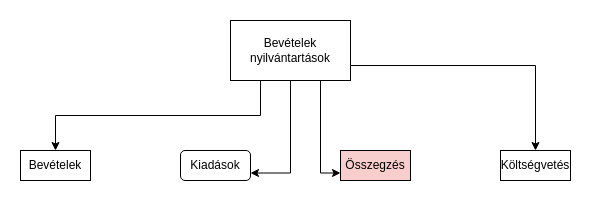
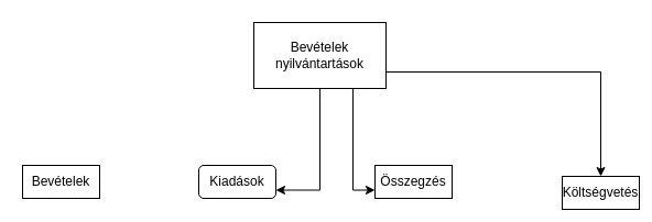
  <mxCell id="0" />
  <mxCell id="1" parent="0" />
  <mxCell id="2" value="Bevételek" style="rounded=0;whiteSpace=wrap;html=1;" vertex="1" parent="1"><mxGeometry x="20" y="150" width="70" height="30" as="geometry" /></mxCell>
  <mxCell id="3" value="Kiadások" style="whiteSpace=wrap;html=1;rounded=1;" vertex="1" parent="1"><mxGeometry x="180" y="150" width="70" height="30" as="geometry" /></mxCell>
- <mxCell id="4" style="edgeStyle=orthogonalEdgeStyle;rounded=0;orthogonalLoop=1;jettySize=auto;html=1;exitX=0.25;exitY=1;exitDx=0;exitDy=0;entryX=0.5;entryY=0;entryDx=0;entryDy=0;" edge="1" parent="1" source="8" target="2"><mxGeometry relative="1" as="geometry" /></mxCell>
  <mxCell id="5" style="edgeStyle=orthogonalEdgeStyle;rounded=0;orthogonalLoop=1;jettySize=auto;html=1;exitX=0.5;exitY=1;exitDx=0;exitDy=0;entryX=1;entryY=0.75;entryDx=0;entryDy=0;" edge="1" parent="1" source="8" target="3"><mxGeometry relative="1" as="geometry" /></mxCell>
  <mxCell id="6" style="edgeStyle=orthogonalEdgeStyle;rounded=0;orthogonalLoop=1;jettySize=auto;html=1;exitX=0.75;exitY=1;exitDx=0;exitDy=0;entryX=0;entryY=0.75;entryDx=0;entryDy=0;" edge="1" parent="1" source="8" target="10"><mxGeometry relative="1" as="geometry" /></mxCell>
  <mxCell id="7" style="edgeStyle=orthogonalEdgeStyle;rounded=0;orthogonalLoop=1;jettySize=auto;html=1;exitX=1;exitY=0.75;exitDx=0;exitDy=0;entryX=0.5;entryY=0;entryDx=0;entryDy=0;" edge="1" parent="1" source="8" target="9"><mxGeometry relative="1" as="geometry" /></mxCell>
  <mxCell id="8" value="Bevételek nyilvántartások" style="rounded=0;whiteSpace=wrap;html=1;" vertex="1" parent="1"><mxGeometry x="230" y="20" width="120" height="60" as="geometry" /></mxCell>
- <mxCell id="9" value="Költségvetés" style="rounded=0;whiteSpace=wrap;html=1;" vertex="1" parent="1"><mxGeometry x="500" y="150" width="70" height="30" as="geometry" /></mxCell>
- <mxCell id="10" value="Összegzés" style="rounded=0;whiteSpace=wrap;html=1;fillColor=#f8cecc;" vertex="1" parent="1"><mxGeometry x="340" y="150" width="70" height="30" as="geometry" /></mxCell>
+ <mxCell id="9" value="Költségvetés" style="rounded=0;whiteSpace=wrap;html=1;" vertex="1" parent="1"><mxGeometry x="510" y="160" width="70" height="30" as="geometry" /></mxCell>
+ <mxCell id="10" value="Összegzés" style="rounded=0;whiteSpace=wrap;html=1;" vertex="1" parent="1"><mxGeometry x="340" y="150" width="70" height="30" as="geometry" /></mxCell>
